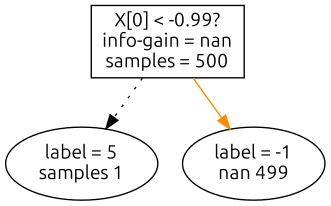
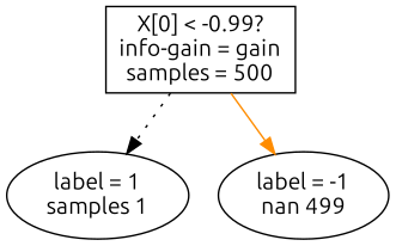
  digraph {
    fontname=Ubuntu
    node [fontname=Ubuntu shape=oval]
    edge [fontname=Ubuntu]
-   n1 [label="X[0] < -0.99?\ninfo-gain = nan\nsamples = 500" shape=box]
-   n2 [label="label = 5\nsamples 1"]
+   n1 [label="X[0] < -0.99?\ninfo-gain = gain\nsamples = 500" shape=box]
+   n2 [label="label = 1\nsamples 1"]
    n3 [label="label = -1\nnan 499"]
    n1 -> n2 [color=black style=dotted]
    n1 -> n3 [color=darkorange style=solid]
  }
